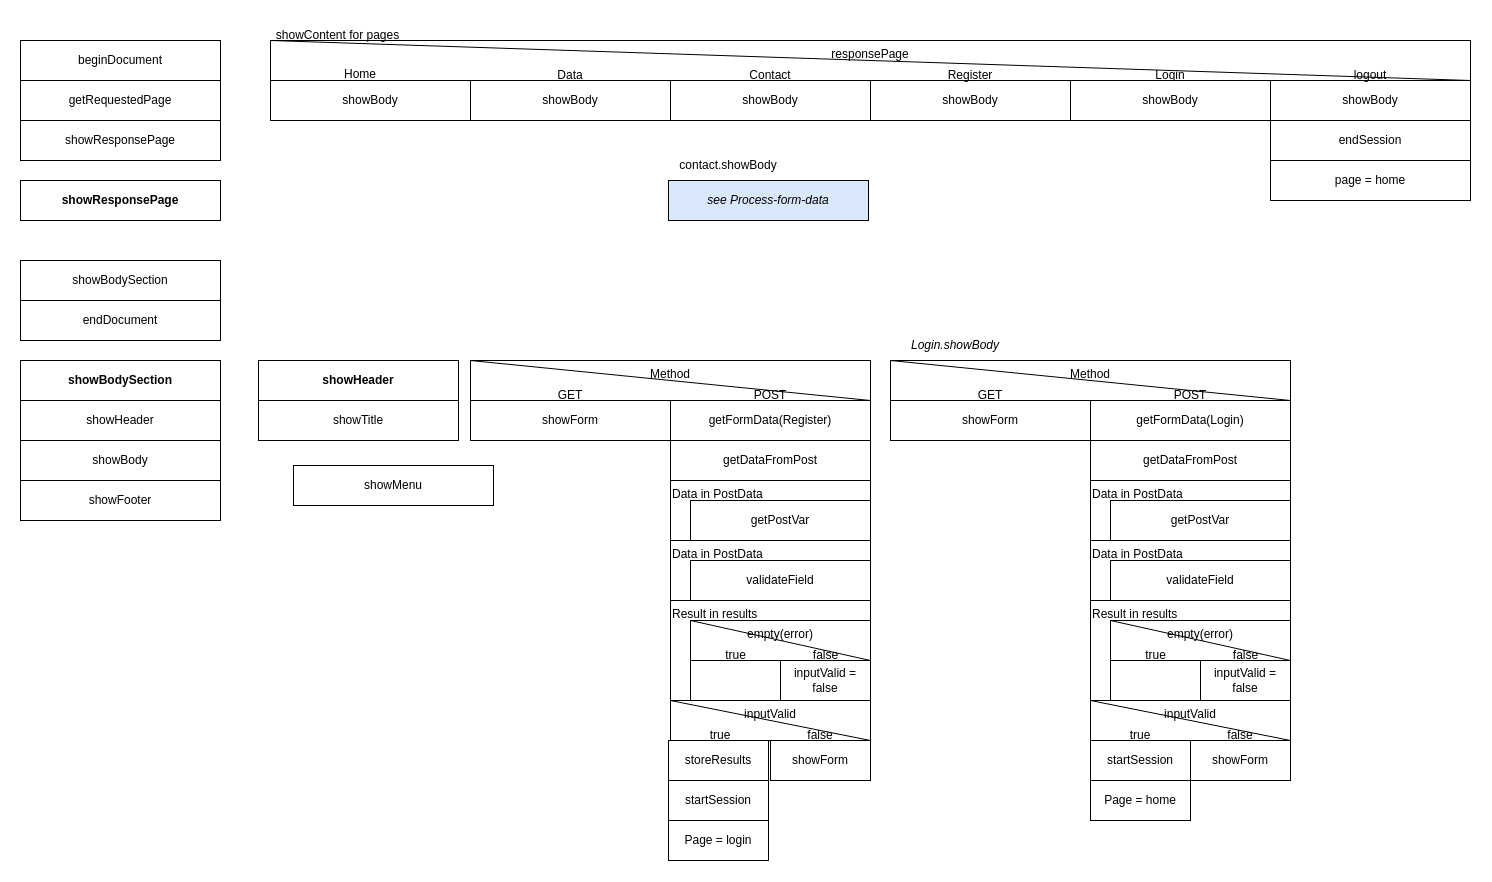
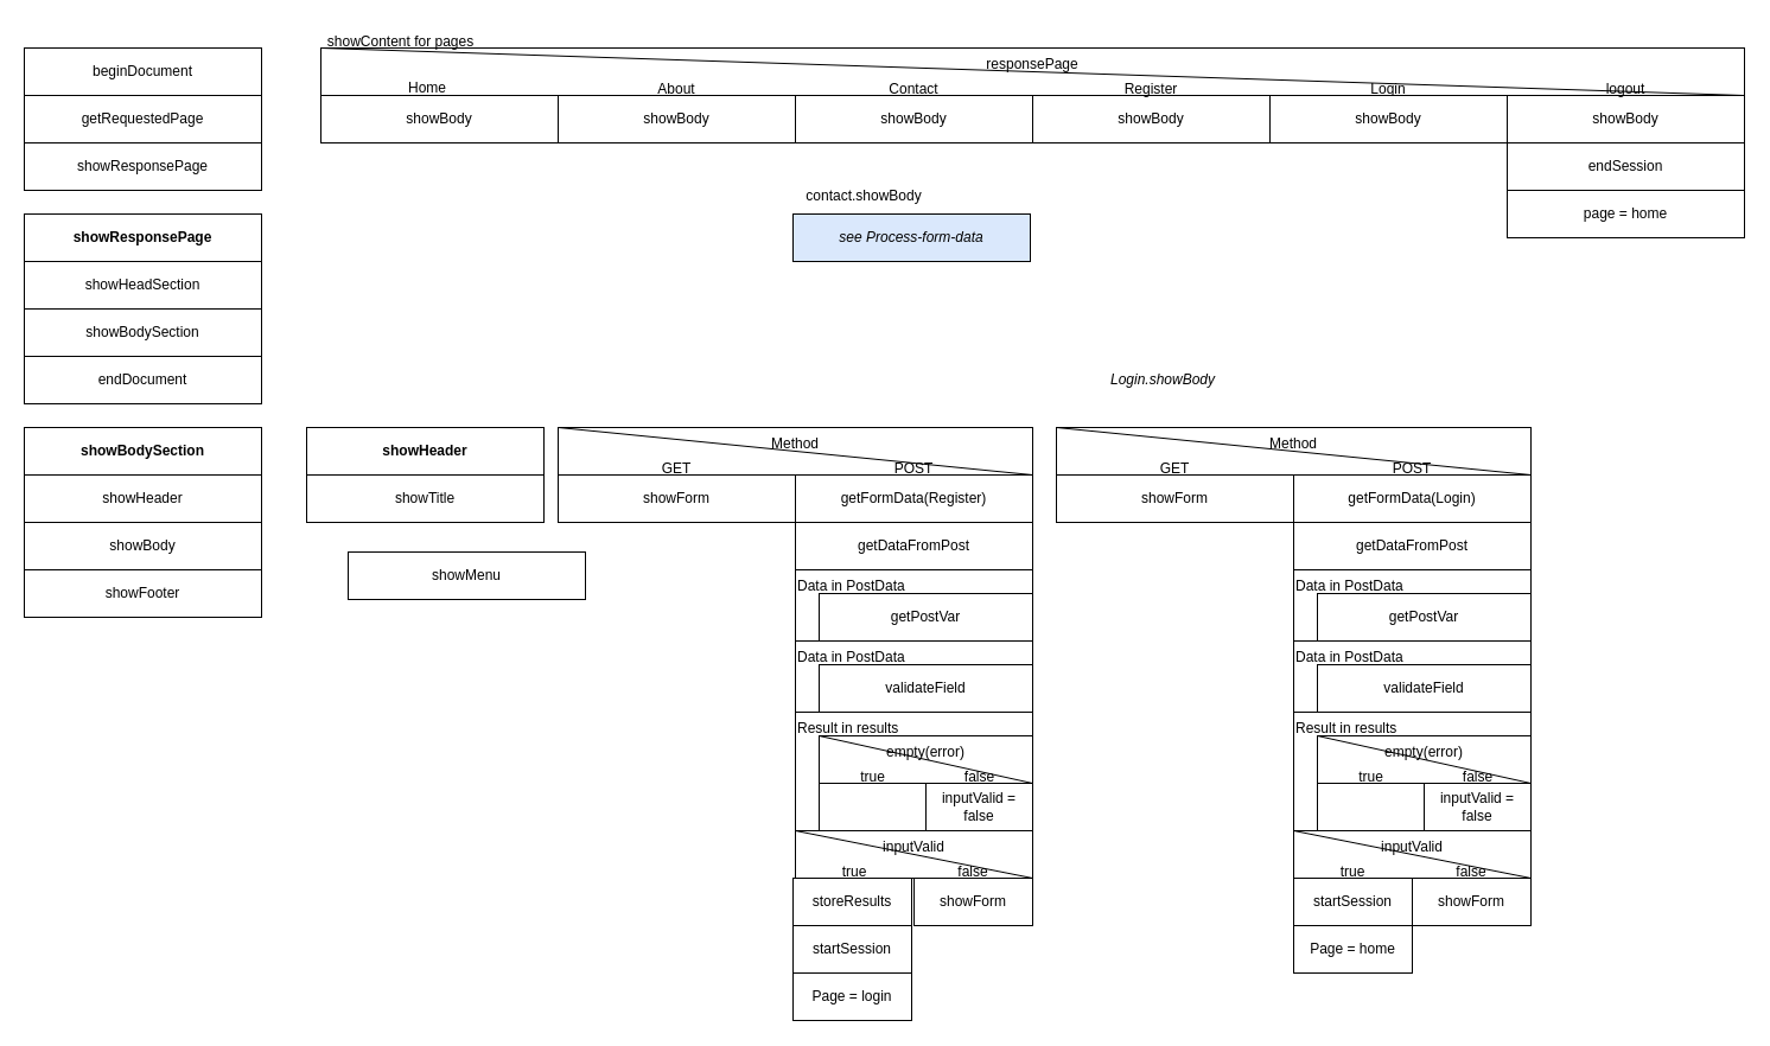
  <mxCell id="0" />
  <mxCell id="1" parent="0" />
  <mxCell id="2" value="getRequestedPage" style="rounded=0;whiteSpace=wrap;html=1;" vertex="1" parent="1"><mxGeometry y="80" width="200" height="40" as="geometry" x="20" /></mxCell>
  <mxCell id="3" value="showResponsePage" style="rounded=0;whiteSpace=wrap;html=1;" vertex="1" parent="1"><mxGeometry y="120" width="200" height="40" as="geometry" x="20" /></mxCell>
  <mxCell id="4" value="showResponsePage" style="rounded=0;whiteSpace=wrap;html=1;fontStyle=1" vertex="1" parent="1"><mxGeometry y="180" width="200" height="40" as="geometry" x="20" /></mxCell>
+ <mxCell id="5" value="showHeadSection" style="rounded=0;whiteSpace=wrap;html=1;" vertex="1" parent="1"><mxGeometry y="220" width="200" height="40" as="geometry" x="20" /></mxCell>
  <mxCell id="6" value="showBodySection" style="rounded=0;whiteSpace=wrap;html=1;" vertex="1" parent="1"><mxGeometry y="260" width="200" height="40" as="geometry" x="20" /></mxCell>
  <mxCell id="7" value="endDocument" style="rounded=0;whiteSpace=wrap;html=1;" vertex="1" parent="1"><mxGeometry y="300" width="200" height="40" as="geometry" x="20" /></mxCell>
  <mxCell id="8" value="beginDocument" style="rounded=0;whiteSpace=wrap;html=1;" vertex="1" parent="1"><mxGeometry y="40" width="200" height="40" as="geometry" x="20" /></mxCell>
  <mxCell id="9" value="showHeader" style="rounded=0;whiteSpace=wrap;html=1;" vertex="1" parent="1"><mxGeometry y="400" width="200" height="40" as="geometry" x="20" /></mxCell>
  <mxCell id="10" value="showBody" style="rounded=0;whiteSpace=wrap;html=1;" vertex="1" parent="1"><mxGeometry y="440" width="200" height="40" as="geometry" x="20" /></mxCell>
  <mxCell id="11" value="showFooter" style="rounded=0;whiteSpace=wrap;html=1;" vertex="1" parent="1"><mxGeometry y="480" width="200" height="40" as="geometry" x="20" /></mxCell>
  <mxCell id="12" value="see Process-form-data" style="rounded=0;whiteSpace=wrap;html=1;fontStyle=2;fillColor=#dae8fc;" vertex="1" parent="1"><mxGeometry x="668" y="180" width="200" height="40" as="geometry" /></mxCell>
  <mxCell id="13" value="showBodySection" style="rounded=0;whiteSpace=wrap;html=1;fontStyle=1" vertex="1" parent="1"><mxGeometry y="360" width="200" height="40" as="geometry" x="20" /></mxCell>
  <mxCell id="14" value="showHeader" style="rounded=0;whiteSpace=wrap;html=1;fontStyle=1" vertex="1" parent="1"><mxGeometry x="258" y="360" width="200" height="40" as="geometry" /></mxCell>
  <mxCell id="15" value="showMenu" style="rounded=0;whiteSpace=wrap;html=1;" vertex="1" parent="1"><mxGeometry x="293" y="465" width="200" height="40" as="geometry" /></mxCell>
  <mxCell id="16" value="showTitle" style="rounded=0;whiteSpace=wrap;html=1;" vertex="1" parent="1"><mxGeometry x="258" y="400" width="200" height="40" as="geometry" /></mxCell>
  <mxCell id="17" value="responsePage" style="rounded=0;whiteSpace=wrap;html=1;verticalAlign=top;" vertex="1" parent="1"><mxGeometry x="270" y="40" width="1200" height="40" as="geometry" /></mxCell>
  <mxCell id="18" value="" style="endArrow=none;html=1;exitX=0;exitY=0;exitDx=0;exitDy=0;entryX=1;entryY=1;entryDx=0;entryDy=0;" edge="1" parent="1" source="17" target="17"><mxGeometry width="50" height="50" relative="1" as="geometry"><mxPoint x="290" y="0" as="sourcePoint" /><mxPoint x="340" y="-50" as="targetPoint" /></mxGeometry></mxCell>
  <mxCell id="19" value="Home" style="text;html=1;strokeColor=none;fillColor=none;align=center;verticalAlign=middle;whiteSpace=wrap;rounded=0;" vertex="1" parent="1"><mxGeometry x="330" y="59" width="60" height="30" as="geometry" /></mxCell>
- <mxCell id="20" value="Data" style="text;html=1;strokeColor=none;fillColor=none;align=center;verticalAlign=middle;whiteSpace=wrap;rounded=0;" vertex="1" parent="1"><mxGeometry x="540" y="60" width="60" height="30" as="geometry" /></mxCell>
+ <mxCell id="20" value="About" style="text;html=1;strokeColor=none;fillColor=none;align=center;verticalAlign=middle;whiteSpace=wrap;rounded=0;" vertex="1" parent="1"><mxGeometry x="540" y="60" width="60" height="30" as="geometry" /></mxCell>
  <mxCell id="21" value="Contact" style="text;html=1;strokeColor=none;fillColor=none;align=center;verticalAlign=middle;whiteSpace=wrap;rounded=0;" vertex="1" parent="1"><mxGeometry x="740" y="60" width="60" height="30" as="geometry" /></mxCell>
  <mxCell id="22" value="showContent for pages" style="text;html=1;strokeColor=none;fillColor=none;align=center;verticalAlign=middle;whiteSpace=wrap;rounded=0;" vertex="1" parent="1"><mxGeometry x="265" width="145" height="30" as="geometry" y="20" /></mxCell>
  <mxCell id="23" value="showBody" style="rounded=0;whiteSpace=wrap;html=1;" vertex="1" parent="1"><mxGeometry x="270" y="80" width="200" height="40" as="geometry" /></mxCell>
  <mxCell id="24" value="showBody" style="rounded=0;whiteSpace=wrap;html=1;" vertex="1" parent="1"><mxGeometry x="470" y="80" width="200" height="40" as="geometry" /></mxCell>
  <mxCell id="25" value="showBody" style="rounded=0;whiteSpace=wrap;html=1;" vertex="1" parent="1"><mxGeometry x="670" y="80" width="200" height="40" as="geometry" /></mxCell>
  <mxCell id="26" value="contact.showBody" style="text;html=1;strokeColor=none;fillColor=none;align=center;verticalAlign=middle;whiteSpace=wrap;rounded=0;" vertex="1" parent="1"><mxGeometry x="668" y="150" width="120" height="30" as="geometry" /></mxCell>
  <mxCell id="27" value="showBody" style="rounded=0;whiteSpace=wrap;html=1;" vertex="1" parent="1"><mxGeometry x="870" y="80" width="200" height="40" as="geometry" /></mxCell>
  <mxCell id="28" value="Register" style="text;html=1;strokeColor=none;fillColor=none;align=center;verticalAlign=middle;whiteSpace=wrap;rounded=0;" vertex="1" parent="1"><mxGeometry x="940" y="60" width="60" height="30" as="geometry" /></mxCell>
  <mxCell id="29" value="Login" style="text;html=1;strokeColor=none;fillColor=none;align=center;verticalAlign=middle;whiteSpace=wrap;rounded=0;" vertex="1" parent="1"><mxGeometry x="1140" y="60" width="60" height="30" as="geometry" /></mxCell>
  <mxCell id="30" value="showBody" style="rounded=0;whiteSpace=wrap;html=1;" vertex="1" parent="1"><mxGeometry x="1070" y="80" width="200" height="40" as="geometry" /></mxCell>
  <mxCell id="31" value="showBody" style="rounded=0;whiteSpace=wrap;html=1;" vertex="1" parent="1"><mxGeometry x="1270" y="80" width="200" height="40" as="geometry" /></mxCell>
  <mxCell id="32" value="logout" style="text;html=1;strokeColor=none;fillColor=none;align=center;verticalAlign=middle;whiteSpace=wrap;rounded=0;" vertex="1" parent="1"><mxGeometry x="1340" y="60" width="60" height="30" as="geometry" /></mxCell>
  <mxCell id="33" value="endSession" style="rounded=0;whiteSpace=wrap;html=1;" vertex="1" parent="1"><mxGeometry x="1270" y="120" width="200" height="40" as="geometry" /></mxCell>
  <mxCell id="34" value="page = home" style="rounded=0;whiteSpace=wrap;html=1;" vertex="1" parent="1"><mxGeometry x="1270" y="160" width="200" height="40" as="geometry" /></mxCell>
- <mxCell id="35" value="Login.showBody" style="text;html=1;strokeColor=none;fillColor=none;align=center;verticalAlign=middle;whiteSpace=wrap;rounded=0;fontStyle=2" vertex="1" parent="1"><mxGeometry x="890" y="330" width="130" height="30" as="geometry" /></mxCell>
+ <mxCell id="35" value="Login.showBody" style="text;html=1;strokeColor=none;fillColor=none;align=center;verticalAlign=middle;whiteSpace=wrap;rounded=0;fontStyle=2" vertex="1" parent="1"><mxGeometry x="915" y="305" width="130" height="30" as="geometry" /></mxCell>
  <mxCell id="36" value="Data in PostData" style="rounded=0;whiteSpace=wrap;html=1;align=left;verticalAlign=top;" vertex="1" parent="1"><mxGeometry x="670" y="540" width="200" height="60" as="geometry" /></mxCell>
  <mxCell id="37" value="Method" style="rounded=0;whiteSpace=wrap;html=1;verticalAlign=top;" vertex="1" parent="1"><mxGeometry x="470" y="360" width="400" height="40" as="geometry" /></mxCell>
  <mxCell id="38" value="showForm" style="rounded=0;whiteSpace=wrap;html=1;" vertex="1" parent="1"><mxGeometry x="470" y="400" width="200" height="40" as="geometry" /></mxCell>
  <mxCell id="39" value="getFormData(Register)" style="rounded=0;whiteSpace=wrap;html=1;" vertex="1" parent="1"><mxGeometry x="670" y="400" width="200" height="40" as="geometry" /></mxCell>
  <mxCell id="40" value="" style="endArrow=none;html=1;entryX=0;entryY=0;entryDx=0;entryDy=0;exitX=1;exitY=1;exitDx=0;exitDy=0;" edge="1" parent="1" source="37" target="37"><mxGeometry width="50" height="50" relative="1" as="geometry"><mxPoint x="560" y="510" as="sourcePoint" /><mxPoint x="610" y="460" as="targetPoint" /></mxGeometry></mxCell>
  <mxCell id="41" value="GET" style="text;html=1;strokeColor=none;fillColor=none;align=center;verticalAlign=middle;whiteSpace=wrap;rounded=0;" vertex="1" parent="1"><mxGeometry x="540" y="380" width="60" height="30" as="geometry" /></mxCell>
  <mxCell id="42" value="POST" style="text;html=1;strokeColor=none;fillColor=none;align=center;verticalAlign=middle;whiteSpace=wrap;rounded=0;" vertex="1" parent="1"><mxGeometry x="740" y="380" width="60" height="30" as="geometry" /></mxCell>
  <mxCell id="43" value="getDataFromPost" style="rounded=0;whiteSpace=wrap;html=1;" vertex="1" parent="1"><mxGeometry x="670" y="440" width="200" height="40" as="geometry" /></mxCell>
  <mxCell id="44" value="Data in PostData" style="rounded=0;whiteSpace=wrap;html=1;align=left;verticalAlign=top;" vertex="1" parent="1"><mxGeometry x="670" y="480" width="200" height="60" as="geometry" /></mxCell>
  <mxCell id="45" value="getPostVar" style="rounded=0;whiteSpace=wrap;html=1;" vertex="1" parent="1"><mxGeometry x="690" y="500" width="180" height="40" as="geometry" /></mxCell>
  <mxCell id="46" value="validateField" style="rounded=0;whiteSpace=wrap;html=1;" vertex="1" parent="1"><mxGeometry x="690" y="560" width="180" height="40" as="geometry" /></mxCell>
  <mxCell id="47" value="Result in results" style="rounded=0;whiteSpace=wrap;html=1;align=left;verticalAlign=top;" vertex="1" parent="1"><mxGeometry x="670" y="600" width="200" height="100" as="geometry" /></mxCell>
  <mxCell id="48" value="" style="group" vertex="1" connectable="0" parent="1"><mxGeometry x="690" y="620" width="180" height="80" as="geometry" /></mxCell>
  <mxCell id="49" value="empty(error)" style="rounded=0;whiteSpace=wrap;html=1;verticalAlign=top;" vertex="1" parent="48"><mxGeometry width="180" height="40" as="geometry" /></mxCell>
  <mxCell id="50" value="" style="rounded=0;whiteSpace=wrap;html=1;" vertex="1" parent="48"><mxGeometry y="40" width="90" height="40" as="geometry" /></mxCell>
  <mxCell id="51" value="inputValid = false" style="rounded=0;whiteSpace=wrap;html=1;" vertex="1" parent="48"><mxGeometry x="90" y="40" width="90" height="40" as="geometry" /></mxCell>
  <mxCell id="52" value="" style="endArrow=none;html=1;entryX=0;entryY=0;entryDx=0;entryDy=0;exitX=1;exitY=1;exitDx=0;exitDy=0;" edge="1" parent="48" source="49" target="49"><mxGeometry width="50" height="50" relative="1" as="geometry"><mxPoint x="-904.5" y="-430" as="sourcePoint" /><mxPoint x="-882" y="-480" as="targetPoint" /></mxGeometry></mxCell>
  <mxCell id="53" value="true" style="text;html=1;strokeColor=none;fillColor=none;align=center;verticalAlign=middle;whiteSpace=wrap;rounded=0;" vertex="1" parent="48"><mxGeometry x="31.5" y="20" width="27" height="30" as="geometry" /></mxCell>
  <mxCell id="54" value="false" style="text;html=1;strokeColor=none;fillColor=none;align=center;verticalAlign=middle;whiteSpace=wrap;rounded=0;" vertex="1" parent="48"><mxGeometry x="121.5" y="20" width="27" height="30" as="geometry" /></mxCell>
  <mxCell id="55" value="inputValid" style="rounded=0;whiteSpace=wrap;html=1;verticalAlign=top;" vertex="1" parent="1"><mxGeometry x="670" y="700" width="200" height="40" as="geometry" /></mxCell>
  <mxCell id="56" value="startSession" style="rounded=0;whiteSpace=wrap;html=1;" vertex="1" parent="1"><mxGeometry x="668" y="780" width="100" height="40" as="geometry" /></mxCell>
  <mxCell id="57" value="showForm" style="rounded=0;whiteSpace=wrap;html=1;" vertex="1" parent="1"><mxGeometry x="770" y="740" width="100" height="40" as="geometry" /></mxCell>
  <mxCell id="58" value="" style="endArrow=none;html=1;entryX=0;entryY=0;entryDx=0;entryDy=0;exitX=1;exitY=1;exitDx=0;exitDy=0;" edge="1" parent="1" source="55" target="55"><mxGeometry width="50" height="50" relative="1" as="geometry"><mxPoint x="715" y="850" as="sourcePoint" /><mxPoint x="740" y="800" as="targetPoint" /></mxGeometry></mxCell>
  <mxCell id="59" value="true" style="text;html=1;strokeColor=none;fillColor=none;align=center;verticalAlign=middle;whiteSpace=wrap;rounded=0;" vertex="1" parent="1"><mxGeometry x="705" y="720" width="30" height="30" as="geometry" /></mxCell>
  <mxCell id="60" value="false" style="text;html=1;strokeColor=none;fillColor=none;align=center;verticalAlign=middle;whiteSpace=wrap;rounded=0;" vertex="1" parent="1"><mxGeometry x="805" y="720" width="30" height="30" as="geometry" /></mxCell>
  <mxCell id="61" value="Page = login" style="rounded=0;whiteSpace=wrap;html=1;" vertex="1" parent="1"><mxGeometry x="668" y="820" width="100" height="40" as="geometry" /></mxCell>
  <mxCell id="62" value="storeResults" style="rounded=0;whiteSpace=wrap;html=1;" vertex="1" parent="1"><mxGeometry x="668" y="740" width="100" height="40" as="geometry" /></mxCell>
  <mxCell id="63" value="Data in PostData" style="rounded=0;whiteSpace=wrap;html=1;align=left;verticalAlign=top;" vertex="1" parent="1"><mxGeometry x="1090" y="540" width="200" height="60" as="geometry" /></mxCell>
  <mxCell id="64" value="Method" style="rounded=0;whiteSpace=wrap;html=1;verticalAlign=top;" vertex="1" parent="1"><mxGeometry x="890" y="360" width="400" height="40" as="geometry" /></mxCell>
  <mxCell id="65" value="showForm" style="rounded=0;whiteSpace=wrap;html=1;" vertex="1" parent="1"><mxGeometry x="890" y="400" width="200" height="40" as="geometry" /></mxCell>
  <mxCell id="66" value="getFormData(Login)" style="rounded=0;whiteSpace=wrap;html=1;" vertex="1" parent="1"><mxGeometry x="1090" y="400" width="200" height="40" as="geometry" /></mxCell>
  <mxCell id="67" value="" style="endArrow=none;html=1;entryX=0;entryY=0;entryDx=0;entryDy=0;exitX=1;exitY=1;exitDx=0;exitDy=0;" edge="1" parent="1" source="64" target="64"><mxGeometry width="50" height="50" relative="1" as="geometry"><mxPoint x="980" y="510" as="sourcePoint" /><mxPoint x="1030" y="460" as="targetPoint" /></mxGeometry></mxCell>
  <mxCell id="68" value="GET" style="text;html=1;strokeColor=none;fillColor=none;align=center;verticalAlign=middle;whiteSpace=wrap;rounded=0;" vertex="1" parent="1"><mxGeometry x="960" y="380" width="60" height="30" as="geometry" /></mxCell>
  <mxCell id="69" value="POST" style="text;html=1;strokeColor=none;fillColor=none;align=center;verticalAlign=middle;whiteSpace=wrap;rounded=0;" vertex="1" parent="1"><mxGeometry x="1160" y="380" width="60" height="30" as="geometry" /></mxCell>
  <mxCell id="70" value="getDataFromPost" style="rounded=0;whiteSpace=wrap;html=1;" vertex="1" parent="1"><mxGeometry x="1090" y="440" width="200" height="40" as="geometry" /></mxCell>
  <mxCell id="71" value="Data in PostData" style="rounded=0;whiteSpace=wrap;html=1;align=left;verticalAlign=top;" vertex="1" parent="1"><mxGeometry x="1090" y="480" width="200" height="60" as="geometry" /></mxCell>
  <mxCell id="72" value="getPostVar" style="rounded=0;whiteSpace=wrap;html=1;" vertex="1" parent="1"><mxGeometry x="1110" y="500" width="180" height="40" as="geometry" /></mxCell>
  <mxCell id="73" value="validateField" style="rounded=0;whiteSpace=wrap;html=1;" vertex="1" parent="1"><mxGeometry x="1110" y="560" width="180" height="40" as="geometry" /></mxCell>
  <mxCell id="74" value="" style="group" vertex="1" connectable="0" parent="1"><mxGeometry x="1090" y="700" width="200" height="120" as="geometry" /></mxCell>
  <mxCell id="75" value="inputValid" style="rounded=0;whiteSpace=wrap;html=1;verticalAlign=top;" vertex="1" parent="74"><mxGeometry width="200" height="40" as="geometry" /></mxCell>
  <mxCell id="76" value="startSession" style="rounded=0;whiteSpace=wrap;html=1;" vertex="1" parent="74"><mxGeometry y="40" width="100" height="40" as="geometry" /></mxCell>
  <mxCell id="77" value="showForm" style="rounded=0;whiteSpace=wrap;html=1;" vertex="1" parent="74"><mxGeometry x="100" y="40" width="100" height="40" as="geometry" /></mxCell>
  <mxCell id="78" value="" style="endArrow=none;html=1;entryX=0;entryY=0;entryDx=0;entryDy=0;exitX=1;exitY=1;exitDx=0;exitDy=0;" edge="1" parent="74" source="75" target="75"><mxGeometry width="50" height="50" relative="1" as="geometry"><mxPoint x="45" y="150" as="sourcePoint" /><mxPoint x="70" y="100" as="targetPoint" /></mxGeometry></mxCell>
  <mxCell id="79" value="true" style="text;html=1;strokeColor=none;fillColor=none;align=center;verticalAlign=middle;whiteSpace=wrap;rounded=0;" vertex="1" parent="74"><mxGeometry x="35" y="20" width="30" height="30" as="geometry" /></mxCell>
  <mxCell id="80" value="false" style="text;html=1;strokeColor=none;fillColor=none;align=center;verticalAlign=middle;whiteSpace=wrap;rounded=0;" vertex="1" parent="74"><mxGeometry x="135" y="20" width="30" height="30" as="geometry" /></mxCell>
  <mxCell id="81" value="Page = home" style="rounded=0;whiteSpace=wrap;html=1;" vertex="1" parent="74"><mxGeometry y="80" width="100" height="40" as="geometry" /></mxCell>
  <mxCell id="82" value="Result in results" style="rounded=0;whiteSpace=wrap;html=1;align=left;verticalAlign=top;" vertex="1" parent="1"><mxGeometry x="1090" y="600" width="200" height="100" as="geometry" /></mxCell>
  <mxCell id="83" value="" style="group" vertex="1" connectable="0" parent="1"><mxGeometry x="1110" y="620" width="180" height="80" as="geometry" /></mxCell>
  <mxCell id="84" value="empty(error)" style="rounded=0;whiteSpace=wrap;html=1;verticalAlign=top;" vertex="1" parent="83"><mxGeometry width="180" height="40" as="geometry" /></mxCell>
  <mxCell id="85" value="" style="rounded=0;whiteSpace=wrap;html=1;" vertex="1" parent="83"><mxGeometry y="40" width="90" height="40" as="geometry" /></mxCell>
  <mxCell id="86" value="inputValid = false" style="rounded=0;whiteSpace=wrap;html=1;" vertex="1" parent="83"><mxGeometry x="90" y="40" width="90" height="40" as="geometry" /></mxCell>
  <mxCell id="87" value="" style="endArrow=none;html=1;entryX=0;entryY=0;entryDx=0;entryDy=0;exitX=1;exitY=1;exitDx=0;exitDy=0;" edge="1" parent="83" source="84" target="84"><mxGeometry width="50" height="50" relative="1" as="geometry"><mxPoint x="-904.5" y="-430" as="sourcePoint" /><mxPoint x="-882" y="-480" as="targetPoint" /></mxGeometry></mxCell>
  <mxCell id="88" value="true" style="text;html=1;strokeColor=none;fillColor=none;align=center;verticalAlign=middle;whiteSpace=wrap;rounded=0;" vertex="1" parent="83"><mxGeometry x="31.5" y="20" width="27" height="30" as="geometry" /></mxCell>
  <mxCell id="89" value="false" style="text;html=1;strokeColor=none;fillColor=none;align=center;verticalAlign=middle;whiteSpace=wrap;rounded=0;" vertex="1" parent="83"><mxGeometry x="121.5" y="20" width="27" height="30" as="geometry" /></mxCell>
